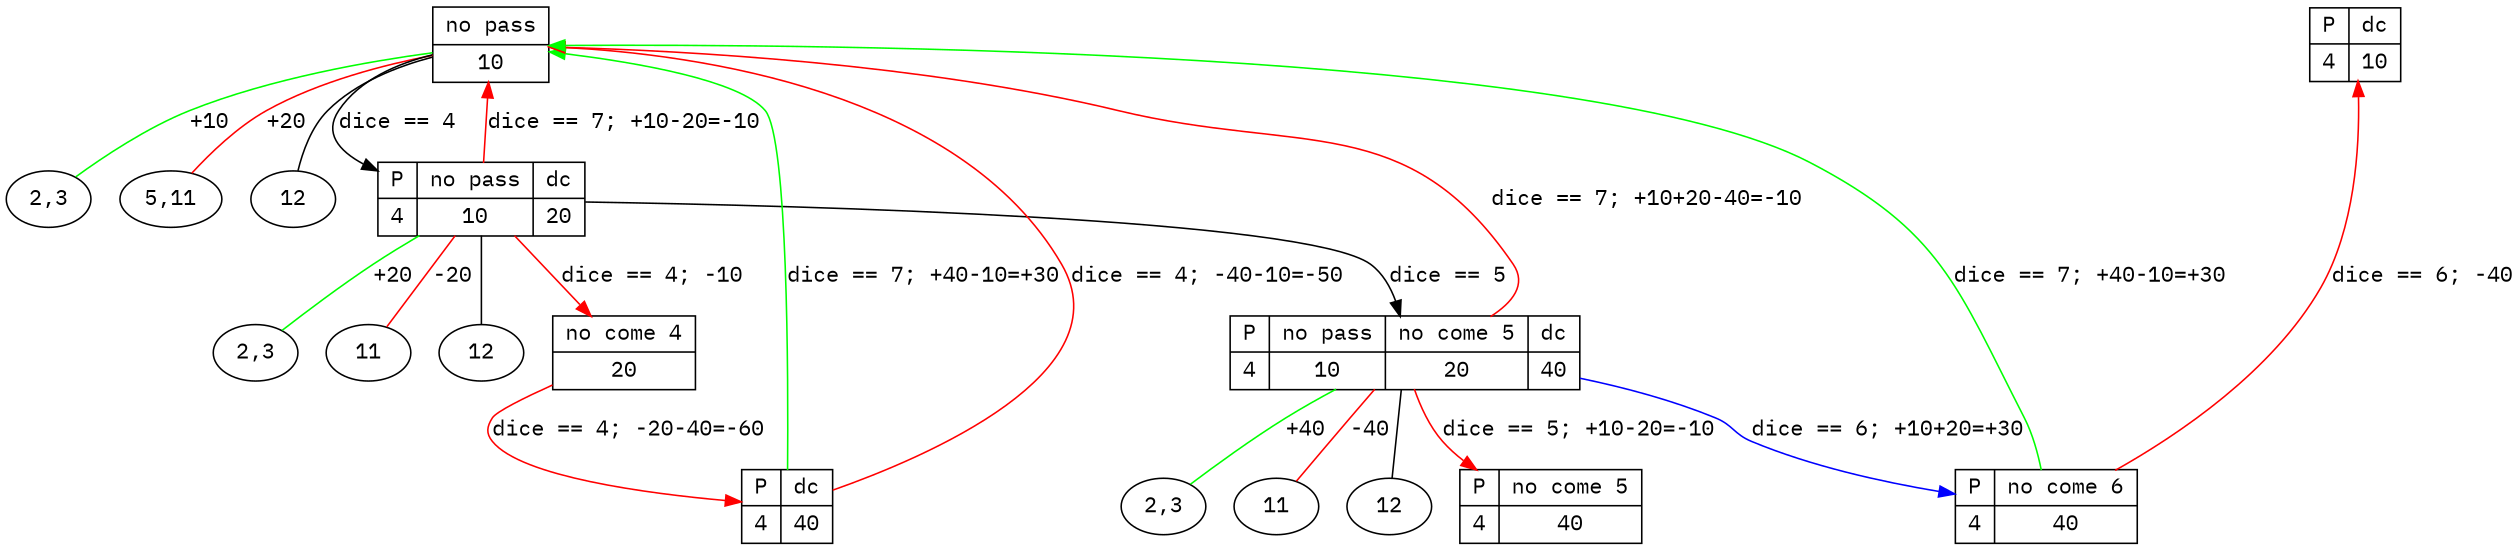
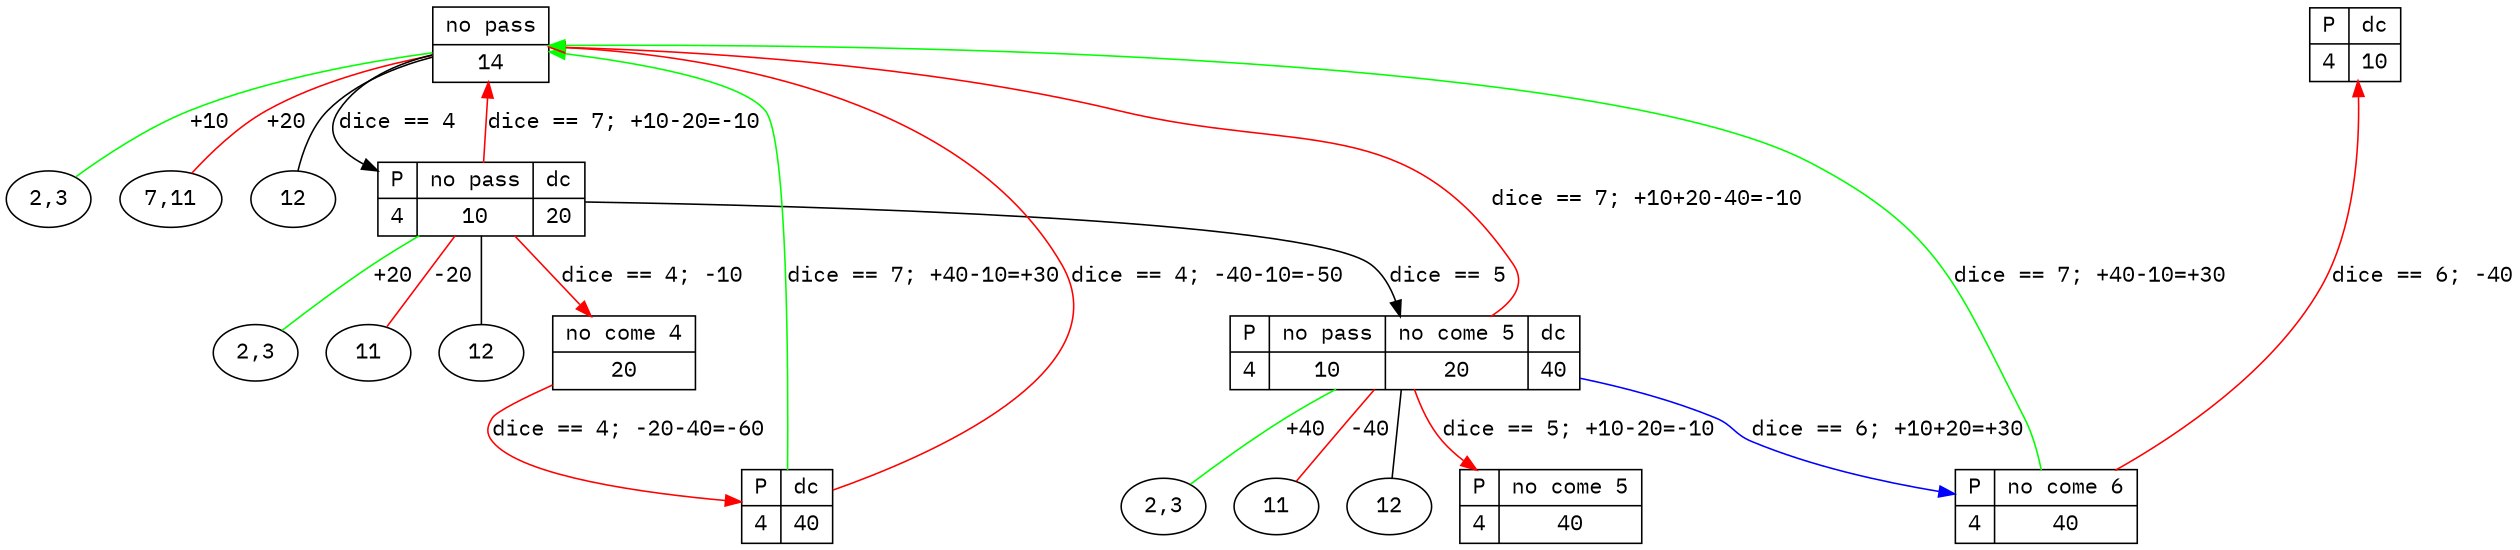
  digraph {
    fontname="IBM Plex Mono"
    rankdir=TB
    node [fontname="IBM Plex Mono"]
    edge [color=red fontname="IBM Plex Mono"]
    n1 [label="2,3" rank=0]
-   n2 [label="5,11"]
+   n2 [label="7,11"]
    n3 [label=12]
-   n4 [label="{no pass|10}" shape=record]
+   n4 [label="{no pass|14}" shape=record]
    n5 [label="{P|4}|{dc|10}" shape=record]
    n6 [label="{P|4}|{no pass|10}|{dc|20}" shape=record]
    n7 [label="2,3"]
    n8 [label=11]
    n9 [label=12]
    n10 [label="2,3"]
    n11 [label=11]
    n12 [label=12]
    n13 [label="{no come 4|20}" shape=record]
    n14 [label="{P|4}|{no pass|10}|{no come 5|20}|{dc|40}" shape=record]
    n15 [label="{P|4}|{dc|40}" shape=record]
    n16 [label="{P|4}|{no come 5|40}" shape=record]
    n17 [label="{P|4}|{no come 6|40}" shape=record]
    subgraph sub_1 {
      rank=same
      n1
      n2
      n3
    }
    subgraph sub_2 {
      rank=same
      n4
      n5
    }
    n4 -> n1 [arrowhead=none color=green label="+10"]
    n4 -> n2 [arrowhead=none label="+20"]
    n4 -> n3 [arrowhead=none color=""]
    n4 -> n6 [label="dice == 4" color=""]
    n6 -> n4 [label="dice == 7; +10-20=-10"]
    n6 -> n7 [arrowhead=none color=green label="+20"]
    n6 -> n8 [arrowhead=none label=-20]
    n6 -> n9 [arrowhead=none color=""]
    n6 -> n13 [label="dice == 4; -10"]
    n6 -> n14 [label="dice == 5" color=""]
    n13 -> n15 [label="dice == 4; -20-40=-60"]
    n14 -> n4 [label="dice == 7; +10+20-40=-10"]
    n14 -> n10 [arrowhead=none color=green label="+40"]
    n14 -> n11 [arrowhead=none label=-40]
    n14 -> n12 [arrowhead=none color=""]
    n14 -> n16 [label="dice == 5; +10-20=-10"]
    n14 -> n17 [color=blue label="dice == 6; +10+20=+30"]
    n15 -> n4 [color=green label="dice == 7; +40-10=+30"]
    n15 -> n4 [label="dice == 4; -40-10=-50"]
    n17 -> n4 [color=green label="dice == 7; +40-10=+30"]
    n17 -> n5 [label="dice == 6; -40"]
  }
